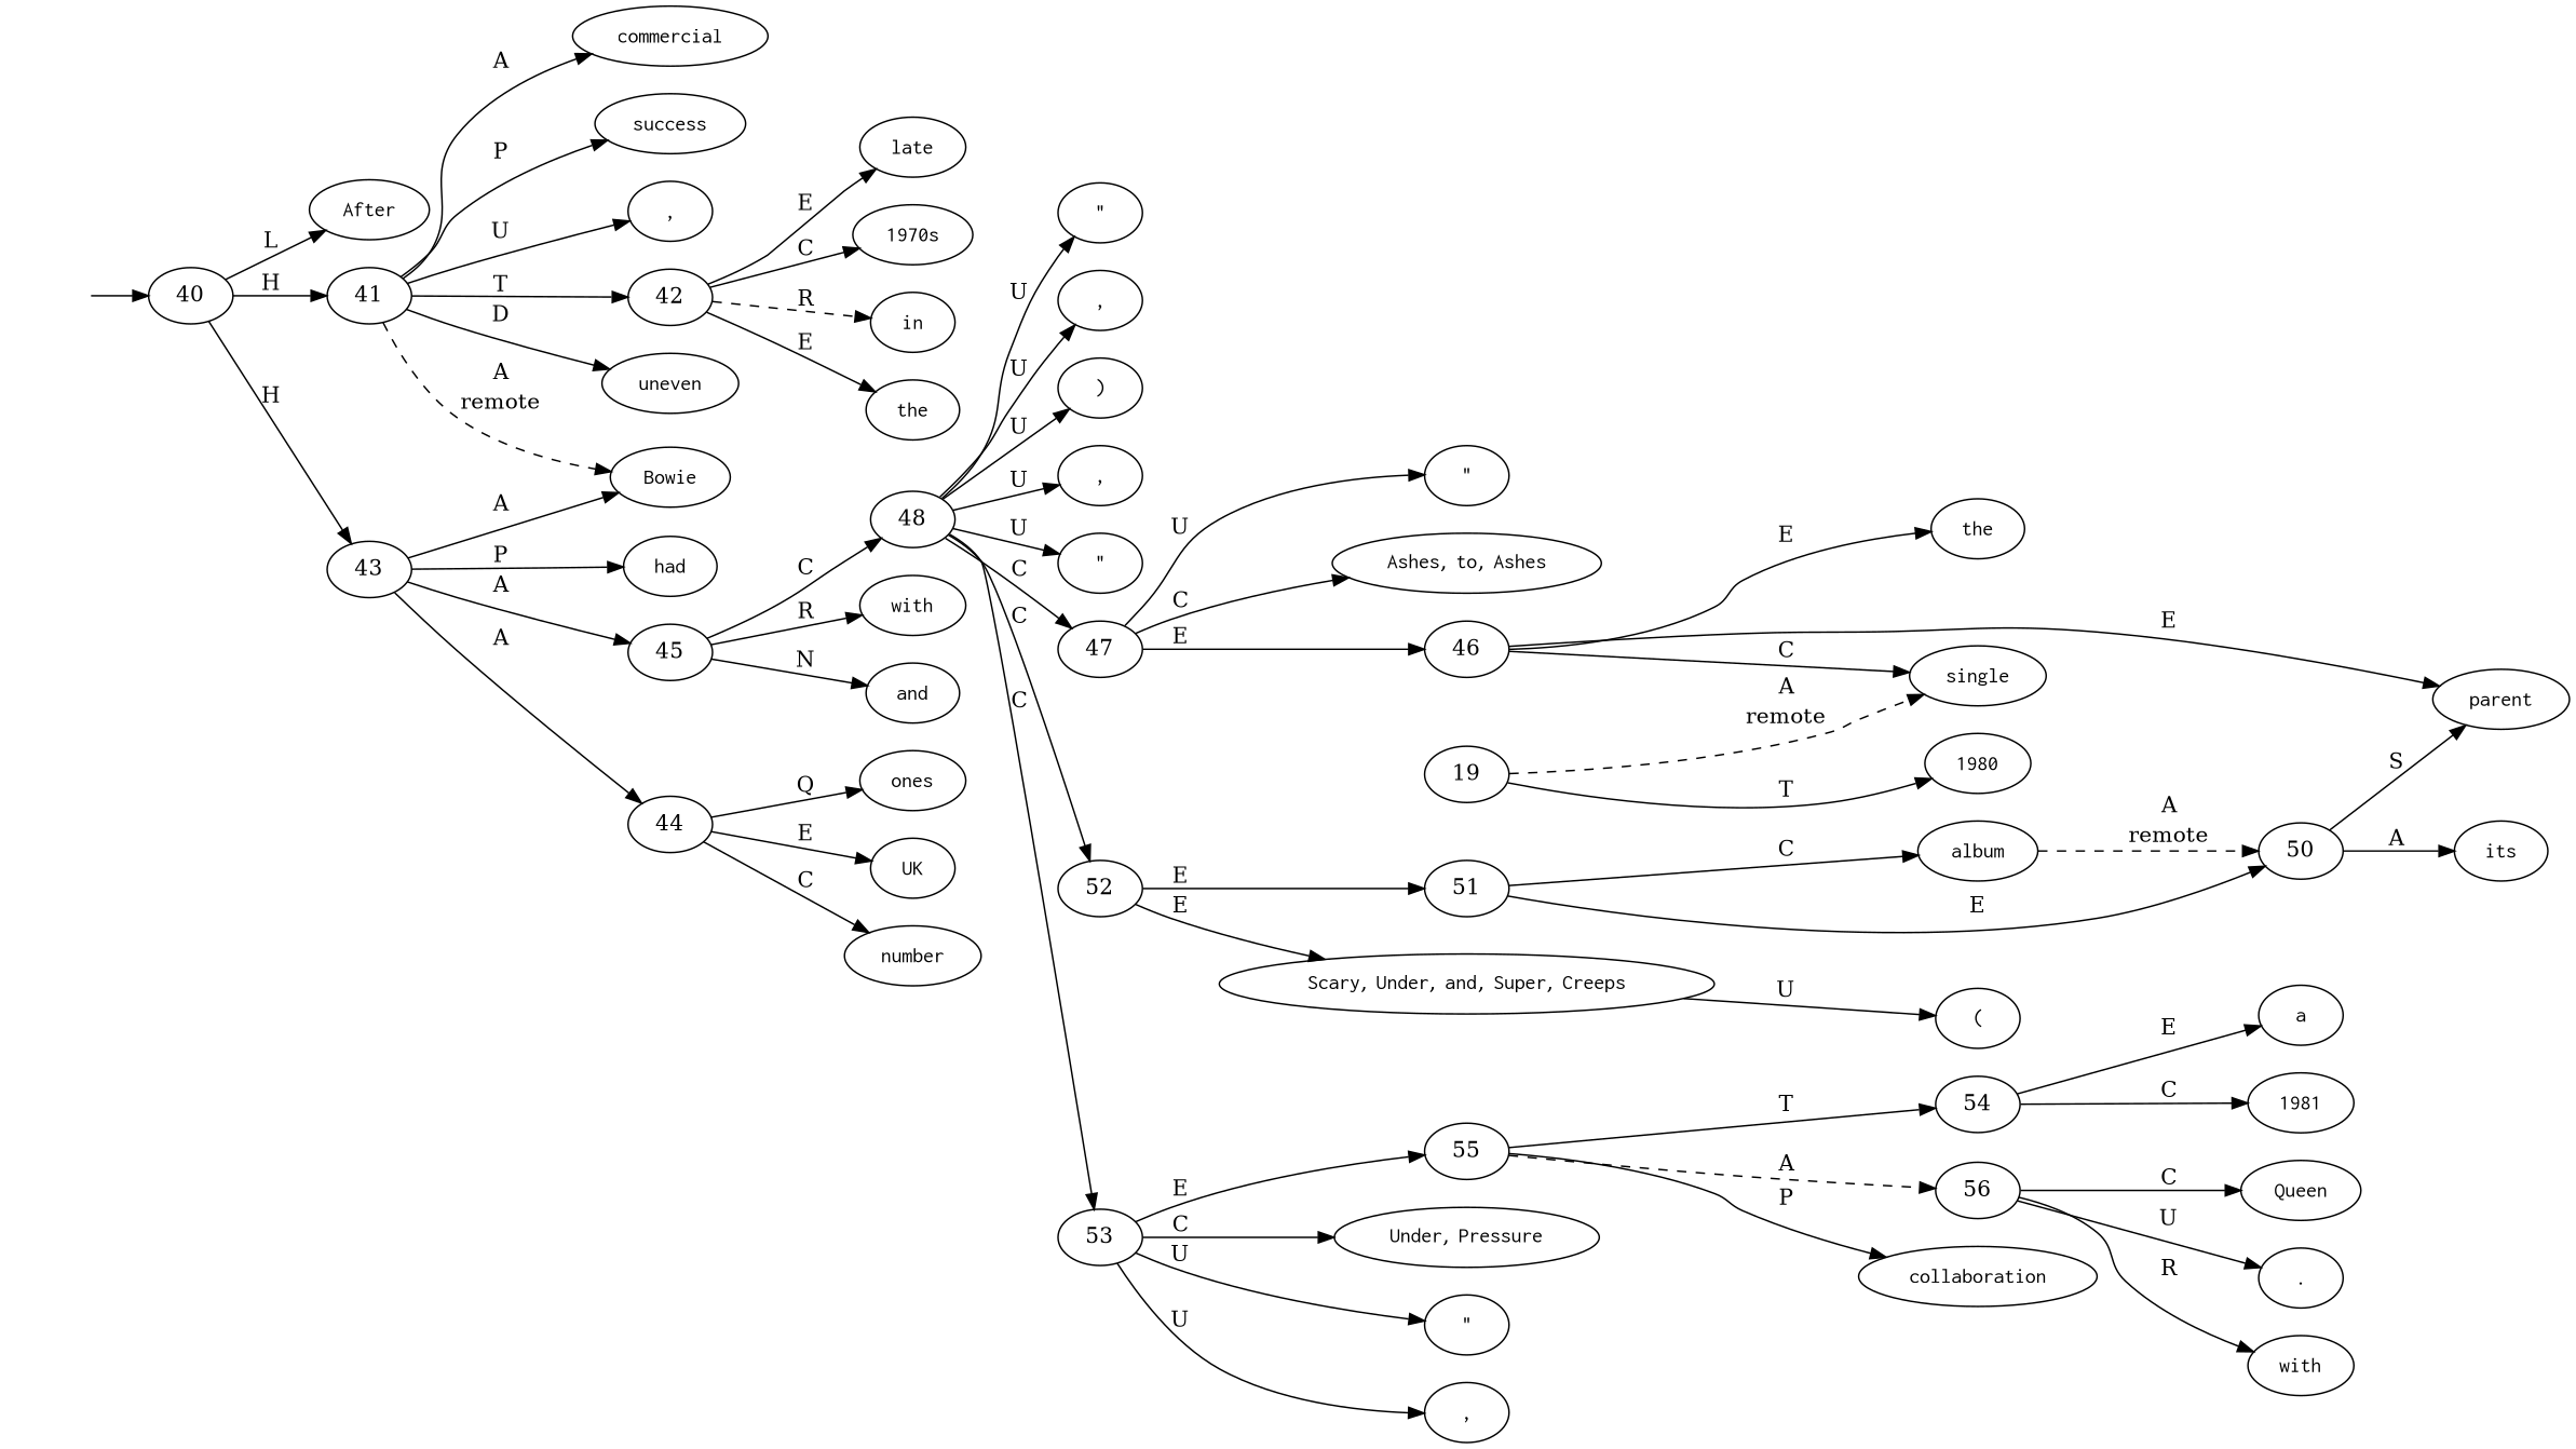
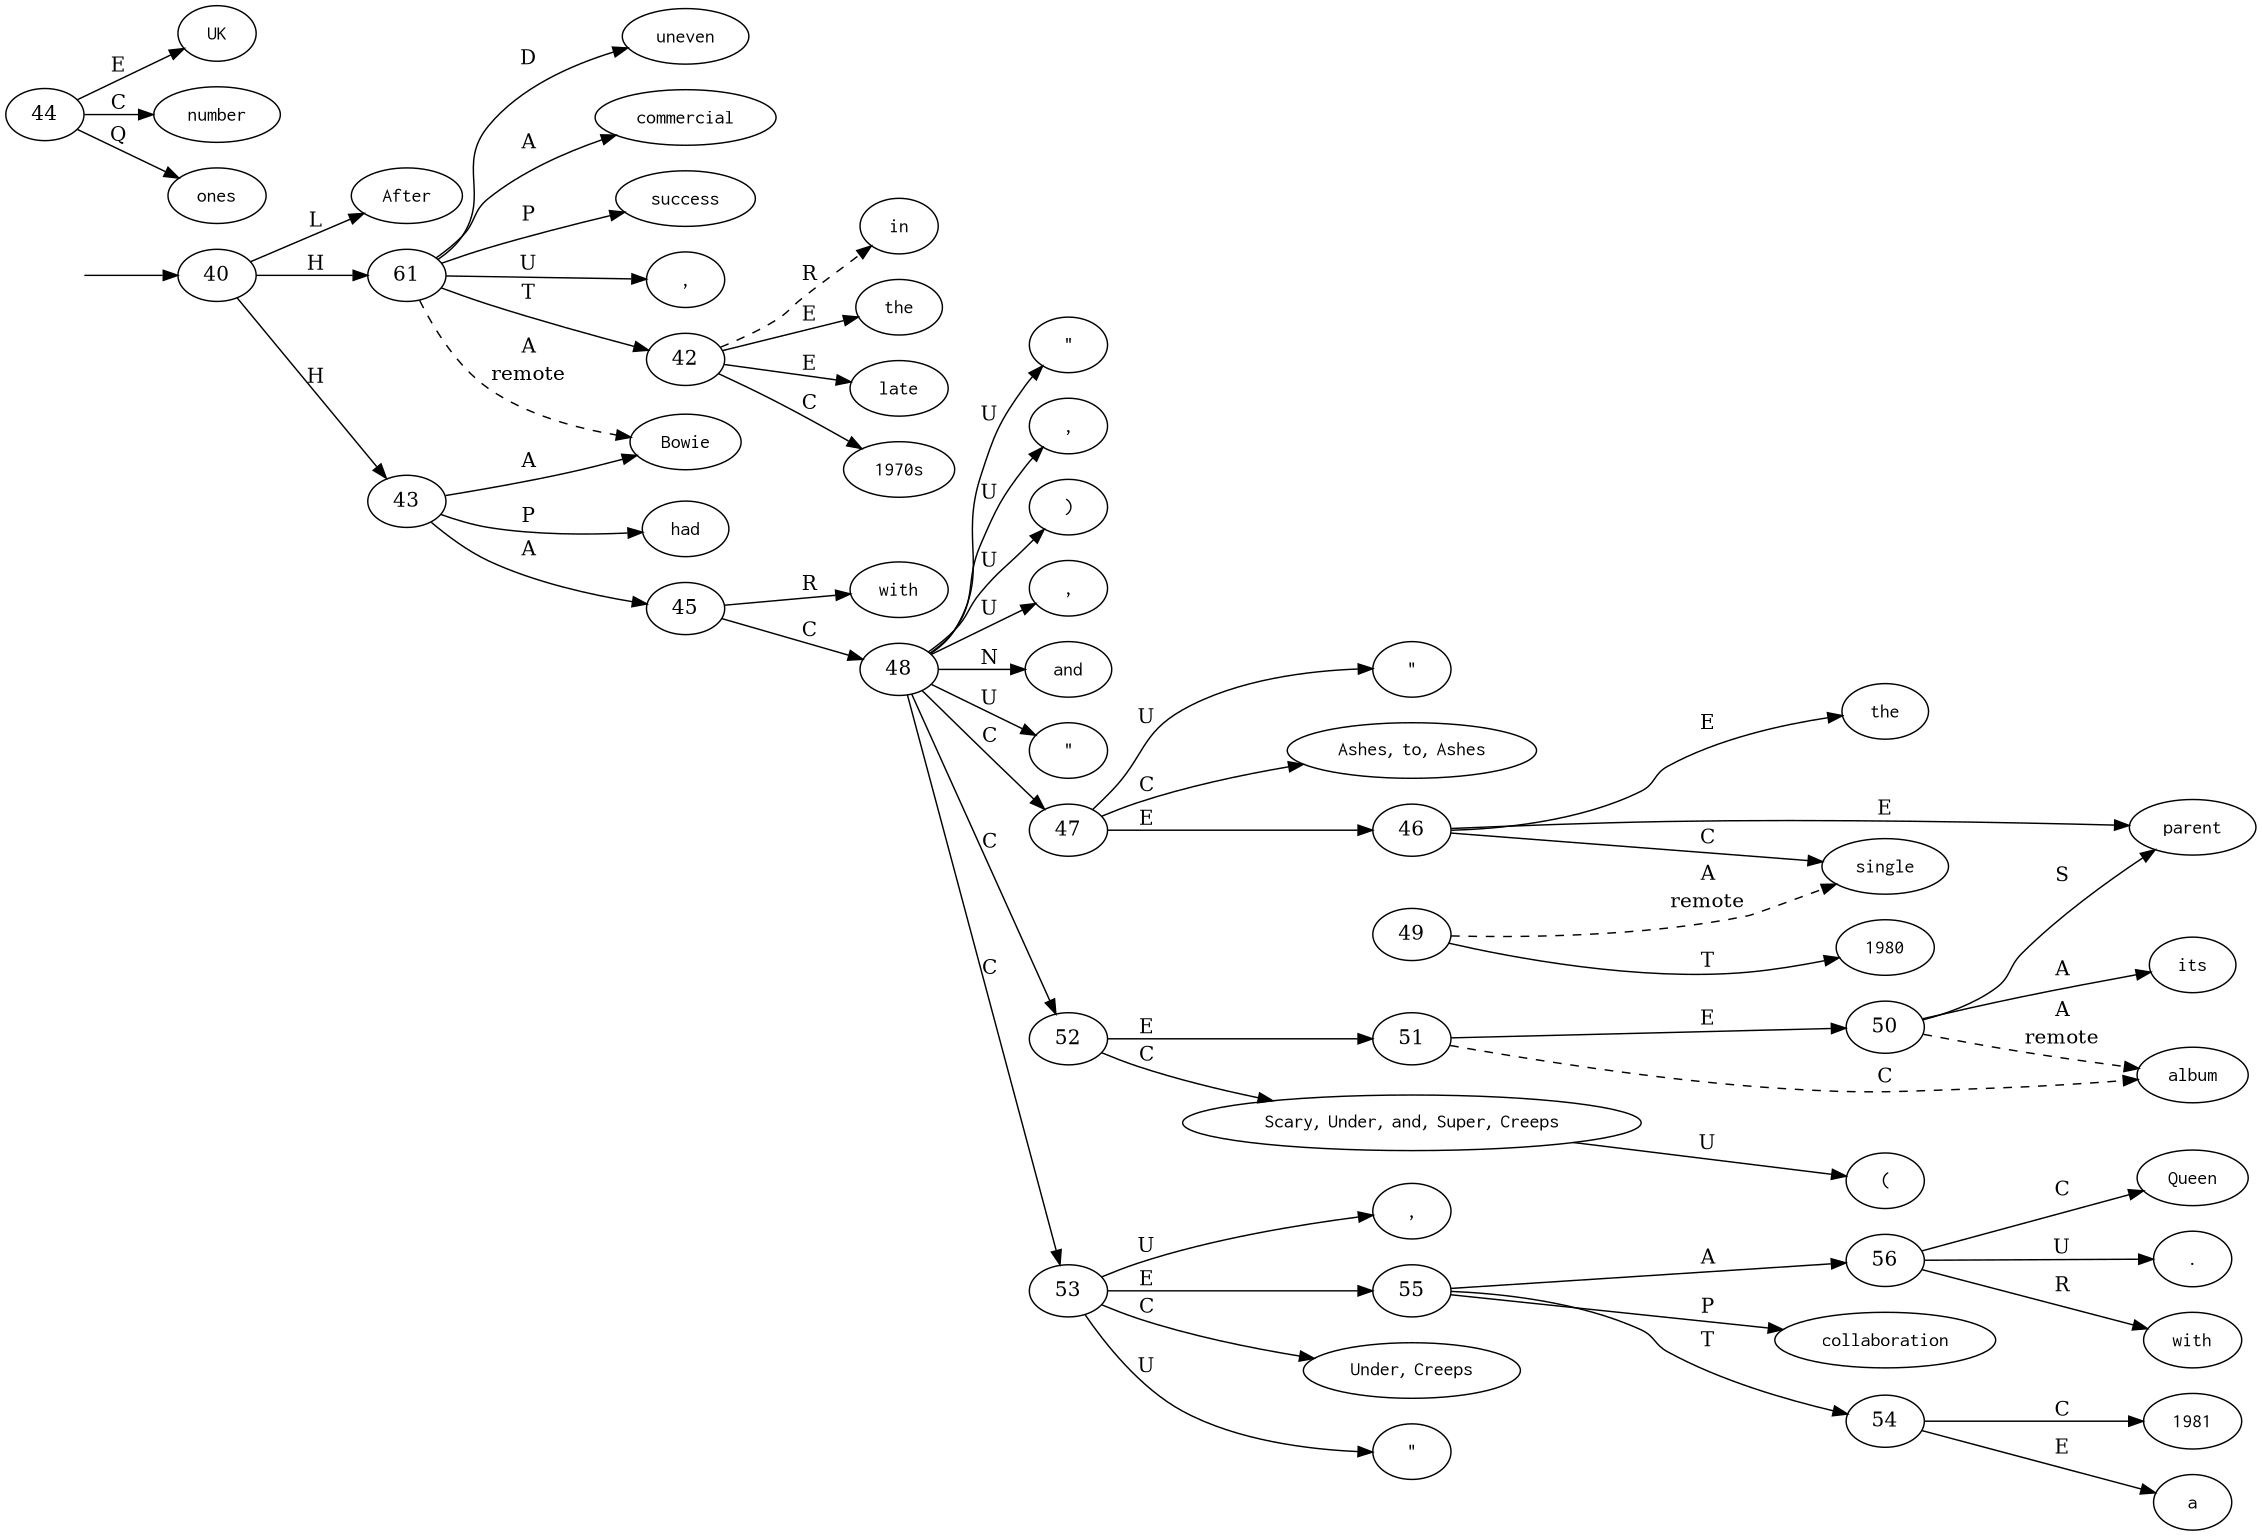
  digraph {
    rankdir=LR
    node [shape=oval]
    top [style=invis shape=""]
    40 [shape=""]
    n3 [label=<<table align="center" border="0" cellspacing="0"><tr><td colspan="2"><font face="Courier">After</font></td></tr></table>>]
    43 [shape=""]
-   41 [shape=""]
+   41 [label=61 shape=""]
    n6 [label=<<table align="center" border="0" cellspacing="0"><tr><td colspan="2"><font face="Courier">Bowie</font></td></tr></table>>]
    n7 [label=<<table align="center" border="0" cellspacing="0"><tr><td colspan="2"><font face="Courier">had</font></td></tr></table>>]
    45 [shape=""]
    44 [shape=""]
    n10 [label=<<table align="center" border="0" cellspacing="0"><tr><td colspan="2"><font face="Courier">uneven</font></td></tr></table>>]
    n11 [label=<<table align="center" border="0" cellspacing="0"><tr><td colspan="2"><font face="Courier">commercial</font></td></tr></table>>]
    n12 [label=<<table align="center" border="0" cellspacing="0"><tr><td colspan="2"><font face="Courier">success</font></td></tr></table>>]
    n13 [label=<<table align="center" border="0" cellspacing="0"><tr><td colspan="2"><font face="Courier">,</font></td></tr></table>>]
    42 [shape=""]
    n15 [label=<<table align="center" border="0" cellspacing="0"><tr><td colspan="2"><font face="Courier">in</font></td></tr></table>>]
    n16 [label=<<table align="center" border="0" cellspacing="0"><tr><td colspan="2"><font face="Courier">the</font></td></tr></table>>]
    n17 [label=<<table align="center" border="0" cellspacing="0"><tr><td colspan="2"><font face="Courier">late</font></td></tr></table>>]
    n18 [label=<<table align="center" border="0" cellspacing="0"><tr><td colspan="2"><font face="Courier">1970s</font></td></tr></table>>]
    n19 [label=<<table align="center" border="0" cellspacing="0"><tr><td colspan="2"><font face="Courier">UK</font></td></tr></table>>]
    n20 [label=<<table align="center" border="0" cellspacing="0"><tr><td colspan="2"><font face="Courier">number</font></td></tr></table>>]
    n21 [label=<<table align="center" border="0" cellspacing="0"><tr><td colspan="2"><font face="Courier">ones</font></td></tr></table>>]
    n22 [label=<<table align="center" border="0" cellspacing="0"><tr><td colspan="2"><font face="Courier">with</font></td></tr></table>>]
    n23 [label=<<table align="center" border="0" cellspacing="0"><tr><td colspan="2"><font face="Courier">the</font></td></tr></table>>]
    n24 [label=<<table align="center" border="0" cellspacing="0"><tr><td colspan="2"><font face="Courier">1980</font></td></tr></table>>]
    n25 [label=<<table align="center" border="0" cellspacing="0"><tr><td colspan="2"><font face="Courier">single</font></td></tr></table>>]
    n26 [label=<<table align="center" border="0" cellspacing="0"><tr><td colspan="2"><font face="Courier">&quot;</font></td></tr></table>>]
    n27 [label=<<table align="center" border="0" cellspacing="0"><tr><td colspan="2"><font face="Courier">Ashes</font>,&nbsp;<font face="Courier">to</font>,&nbsp;<font face="Courier">Ashes</font></td></tr></table>>]
    n28 [label=<<table align="center" border="0" cellspacing="0"><tr><td colspan="2"><font face="Courier">&quot;</font></td></tr></table>>]
    n29 [label=<<table align="center" border="0" cellspacing="0"><tr><td colspan="2"><font face="Courier">,</font></td></tr></table>>]
    n30 [label=<<table align="center" border="0" cellspacing="0"><tr><td colspan="2"><font face="Courier">its</font></td></tr></table>>]
    n31 [label=<<table align="center" border="0" cellspacing="0"><tr><td colspan="2"><font face="Courier">parent</font></td></tr></table>>]
    n32 [label=<<table align="center" border="0" cellspacing="0"><tr><td colspan="2"><font face="Courier">album</font></td></tr></table>>]
    n33 [label=<<table align="center" border="0" cellspacing="0"><tr><td colspan="2"><font face="Courier">Scary</font>,&nbsp;<font face="Courier">Under</font>,&nbsp;<font face="Courier">and</font>,&nbsp;<font face="Courier">Super</font>,&nbsp;<font face="Courier">Creeps</font></td></tr></table>>]
    n34 [label=<<table align="center" border="0" cellspacing="0"><tr><td colspan="2"><font face="Courier">(</font></td></tr></table>>]
    n35 [label=<<table align="center" border="0" cellspacing="0"><tr><td colspan="2"><font face="Courier">)</font></td></tr></table>>]
    n36 [label=<<table align="center" border="0" cellspacing="0"><tr><td colspan="2"><font face="Courier">,</font></td></tr></table>>]
    n37 [label=<<table align="center" border="0" cellspacing="0"><tr><td colspan="2"><font face="Courier">and</font></td></tr></table>>]
    n38 [label=<<table align="center" border="0" cellspacing="0"><tr><td colspan="2"><font face="Courier">&quot;</font></td></tr></table>>]
-   n39 [label=<<table align="center" border="0" cellspacing="0"><tr><td colspan="2"><font face="Courier">Under</font>,&nbsp;<font face="Courier">Pressure</font></td></tr></table>>]
+   n39 [label=<<table align="center" border="0" cellspacing="0"><tr><td colspan="2"><font face="Courier">Under</font>,&nbsp;<font face="Courier">Creeps</font></td></tr></table>>]
    n40 [label=<<table align="center" border="0" cellspacing="0"><tr><td colspan="2"><font face="Courier">&quot;</font></td></tr></table>>]
    n41 [label=<<table align="center" border="0" cellspacing="0"><tr><td colspan="2"><font face="Courier">,</font></td></tr></table>>]
    n42 [label=<<table align="center" border="0" cellspacing="0"><tr><td colspan="2"><font face="Courier">a</font></td></tr></table>>]
    n43 [label=<<table align="center" border="0" cellspacing="0"><tr><td colspan="2"><font face="Courier">1981</font></td></tr></table>>]
    n44 [label=<<table align="center" border="0" cellspacing="0"><tr><td colspan="2"><font face="Courier">collaboration</font></td></tr></table>>]
    n45 [label=<<table align="center" border="0" cellspacing="0"><tr><td colspan="2"><font face="Courier">with</font></td></tr></table>>]
    n46 [label=<<table align="center" border="0" cellspacing="0"><tr><td colspan="2"><font face="Courier">Queen</font></td></tr></table>>]
    n47 [label=<<table align="center" border="0" cellspacing="0"><tr><td colspan="2"><font face="Courier">.</font></td></tr></table>>]
    48 [shape=""]
    47 [shape=""]
    53 [shape=""]
    52 [shape=""]
    46 [shape=""]
    55 [shape=""]
    51 [shape=""]
-   49 [label=19 shape=""]
+   49 [shape=""]
    54 [shape=""]
    56 [shape=""]
    50 [shape=""]
    top -> 40
    40 -> n3 [label=L]
    40 -> 43 [label=H]
    40 -> 41 [label=H]
    43 -> n6 [label=A]
    43 -> n7 [label=P]
    43 -> 45 [label=A]
-   43 -> 44 [label=A]
    41 -> n6 [label=<<table align="center" border="0" cellspacing="0"><tr><td colspan="1">A</td></tr><tr><td>remote</td></tr></table>> style=dashed]
    41 -> n10 [label=D]
    41 -> n11 [label=A]
    41 -> n12 [label=P]
    41 -> n13 [label=U]
    41 -> 42 [label=T]
    45 -> n22 [label=R]
    45 -> 48 [label=C]
    44 -> n19 [label=E]
    44 -> n20 [label=C]
    44 -> n21 [label=Q]
    42 -> n15 [label=R style=dashed]
    42 -> n16 [label=E]
    42 -> n17 [label=E]
    42 -> n18 [label=C]
    n33 -> n34 [label=U]
    48 -> n28 [label=U]
    48 -> n29 [label=U]
    48 -> n35 [label=U]
    48 -> n36 [label=U]
-   45 -> n37 [label=N]
+   48 -> n37 [label=N]
    48 -> n38 [label=U]
    48 -> 47 [label=C]
    48 -> 53 [label=C]
    48 -> 52 [label=C]
    47 -> n26 [label=U]
    47 -> n27 [label=C]
    47 -> 46 [label=E]
    53 -> n39 [label=C]
    53 -> n40 [label=U]
    53 -> n41 [label=U]
    53 -> 55 [label=E]
-   52 -> n33 [label=E]
+   52 -> n33 [label=C]
    52 -> 51 [label=E]
    46 -> n23 [label=E]
    46 -> n25 [label=C]
    46 -> n31 [label=E]
    55 -> n44 [label=P]
    55 -> 54 [label=T]
-   55 -> 56 [label=A style=dashed]
-   51 -> n32 [label=C]
+   55 -> 56 [label=A]
+   51 -> n32 [label=C style=dashed]
    51 -> 50 [label=E]
    49 -> n24 [label=T]
    49 -> n25 [label=<<table align="center" border="0" cellspacing="0"><tr><td colspan="1">A</td></tr><tr><td>remote</td></tr></table>> style=dashed]
    54 -> n42 [label=E]
    54 -> n43 [label=C]
    56 -> n45 [label=R]
    56 -> n46 [label=C]
    56 -> n47 [label=U]
    50 -> n30 [label=A]
    50 -> n31 [label=S]
-   n32 -> 50 [label=<<table align="center" border="0" cellspacing="0"><tr><td colspan="1">A</td></tr><tr><td>remote</td></tr></table>> style=dashed]
+   50 -> n32 [label=<<table align="center" border="0" cellspacing="0"><tr><td colspan="1">A</td></tr><tr><td>remote</td></tr></table>> style=dashed]
  }
